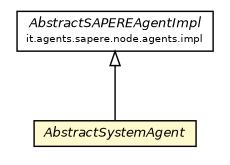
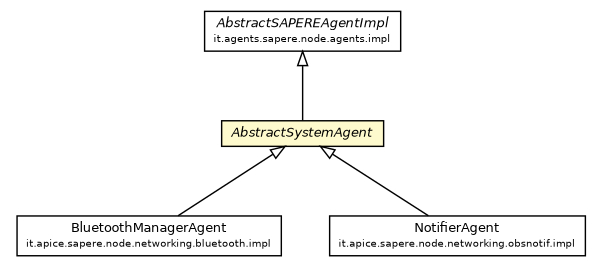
  digraph {
    node [fontcolor=black fontname=Helvetica fontsize=9.0 shape=plaintext]
    edge [arrowtail=empty dir=back fontname=Helvetica fontsize=10 headport=p labelfontname=Helvetica labelfontsize=10 tailport=p]
    n1 [label=<<table border="0" cellborder="1" cellspacing="0" cellpadding="2" port="p" bgcolor="lemonChiffon" href="./AbstractSystemAgent.html"> 		<tr><td><table border="0" cellspacing="0" cellpadding="1"> 			<tr><td><font face="Helvetica-Oblique"> AbstractSystemAgent </font></td></tr> 		</table></td></tr> 		</table>>]
+   n2 [label=<<table border="0" cellborder="1" cellspacing="0" cellpadding="2" port="p" href="../networking/bluetooth/impl/BluetoothManagerAgent.html"> 		<tr><td><table border="0" cellspacing="0" cellpadding="1"> 			<tr><td> BluetoothManagerAgent </td></tr> 			<tr><td><font point-size="7.0"> it.apice.sapere.node.networking.bluetooth.impl </font></td></tr> 		</table></td></tr> 		</table>>]
+   n3 [label=<<table border="0" cellborder="1" cellspacing="0" cellpadding="2" port="p" href="../networking/obsnotif/impl/NotifierAgent.html"> 		<tr><td><table border="0" cellspacing="0" cellpadding="1"> 			<tr><td> NotifierAgent </td></tr> 			<tr><td><font point-size="7.0"> it.apice.sapere.node.networking.obsnotif.impl </font></td></tr> 		</table></td></tr> 		</table>>]
    n4 [label=<<table border="0" cellborder="1" cellspacing="0" cellpadding="2" port="p" href="./impl/AbstractSAPEREAgentImpl.html"> 		<tr><td><table border="0" cellspacing="0" cellpadding="1"> 			<tr><td><font face="Helvetica-Oblique"> AbstractSAPEREAgentImpl </font></td></tr> 			<tr><td><font point-size="7.0"> it.agents.sapere.node.agents.impl </font></td></tr> 		</table></td></tr> 		</table>>]
+   n1 -> n2
+   n1 -> n3
    n4 -> n1
  }
